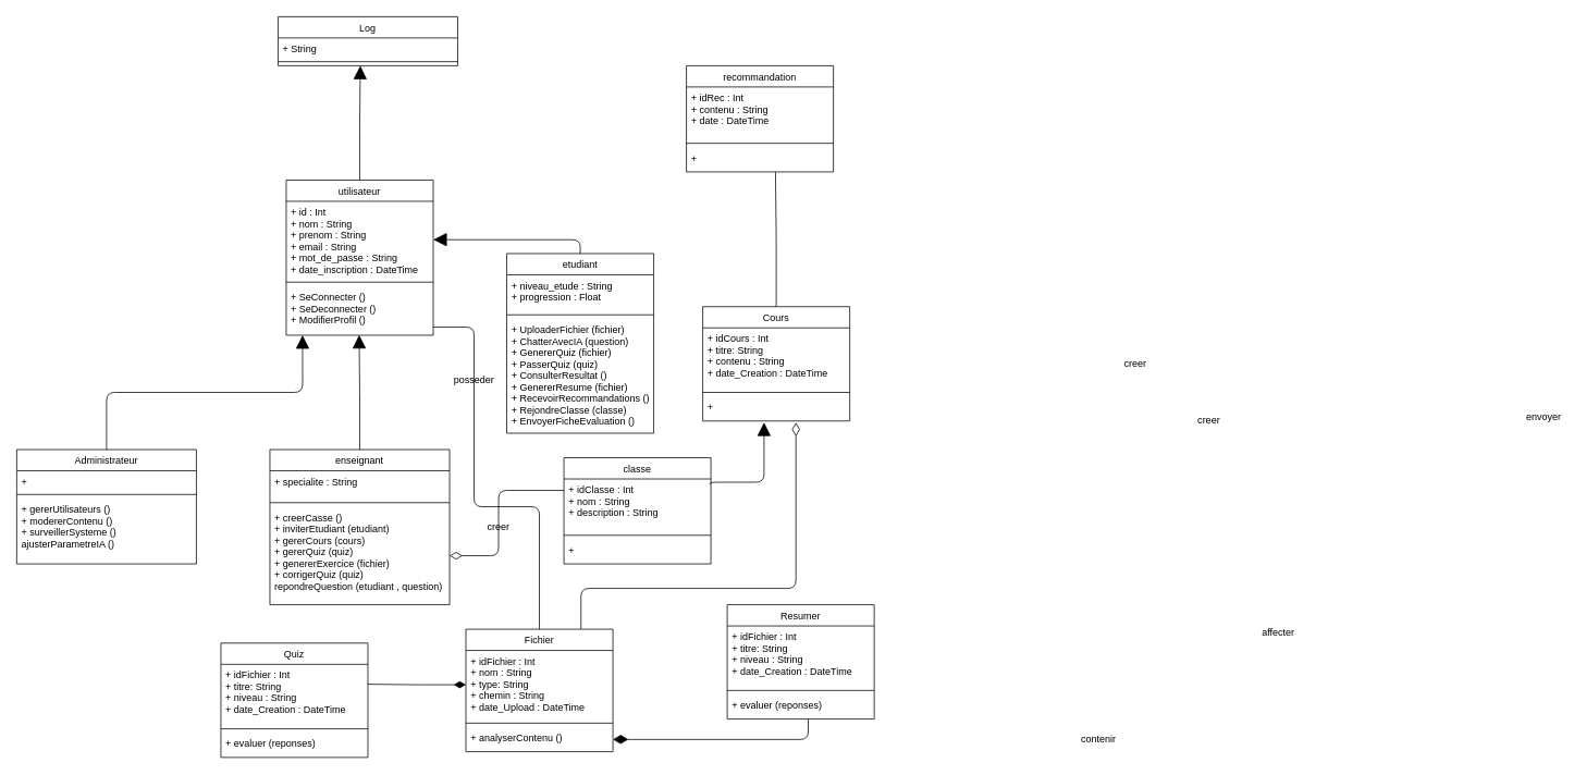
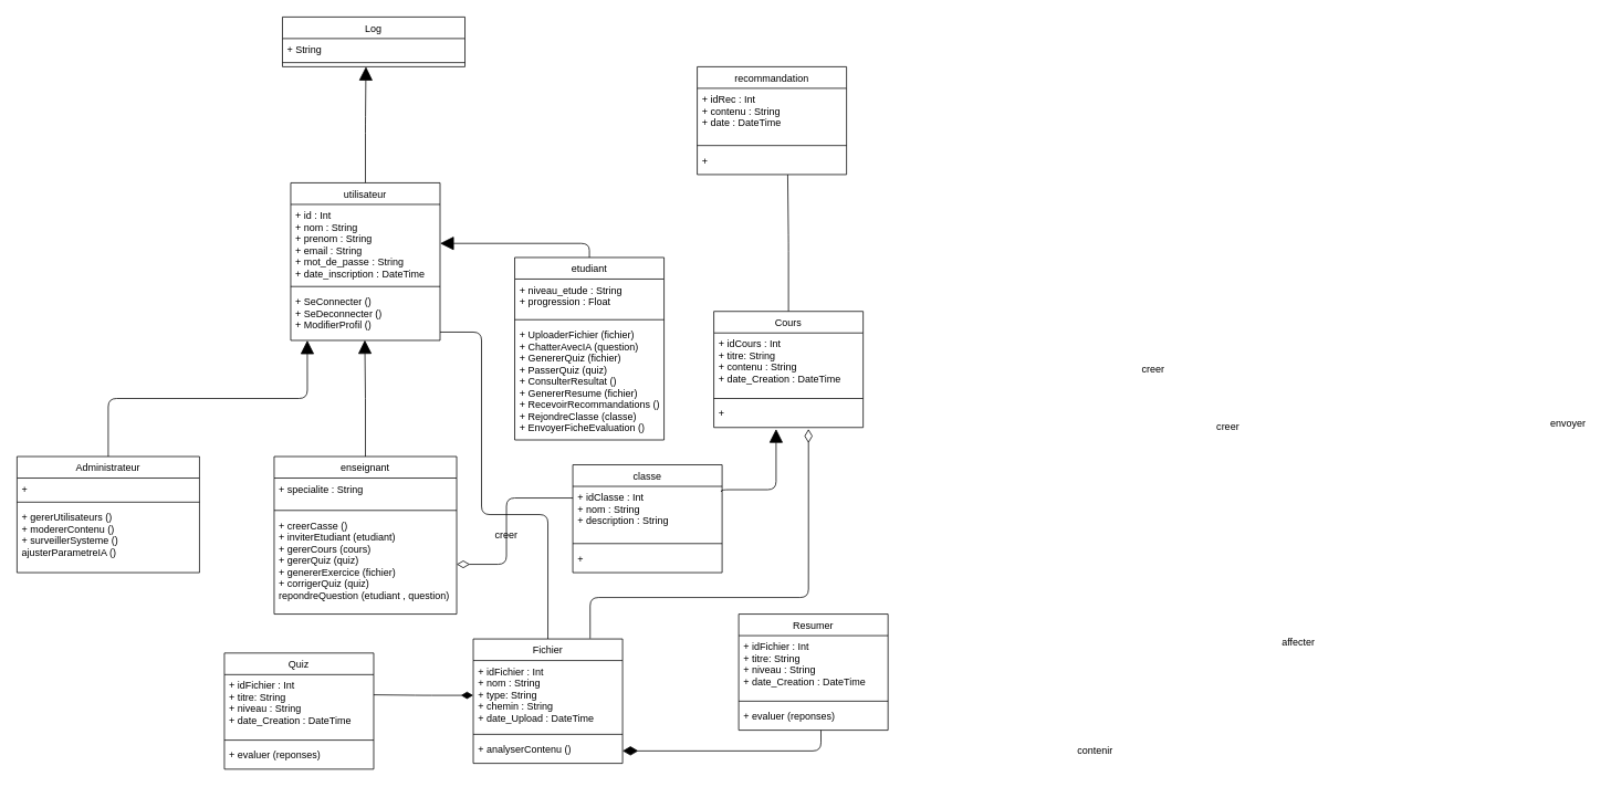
  <mxCell id="0" />
  <mxCell id="1" parent="0" />
  <mxCell id="2" style="edgeStyle=orthogonalEdgeStyle;html=1;exitX=1;exitY=0.833;exitDx=0;exitDy=0;endArrow=none;endFill=0;endSize=14;exitPerimeter=0;entryX=0.5;entryY=0;entryDx=0;entryDy=0;" edge="1" parent="1" source="7" target="23"><mxGeometry relative="1" as="geometry"><mxPoint x="760" y="670" as="targetPoint" /><Array as="points"><mxPoint x="580" y="400" /><mxPoint x="580" y="620" /><mxPoint x="660" y="620" /></Array></mxGeometry></mxCell>
  <mxCell id="3" style="edgeStyle=elbowEdgeStyle;elbow=vertical;html=1;exitX=0.5;exitY=0;exitDx=0;exitDy=0;endArrow=block;endFill=1;endSize=14;" edge="1" parent="1" source="4"><mxGeometry relative="1" as="geometry"><mxPoint x="440.667" y="80" as="targetPoint" /></mxGeometry></mxCell>
  <mxCell id="4" value="utilisateur" style="swimlane;fontStyle=0;align=center;verticalAlign=top;childLayout=stackLayout;horizontal=1;startSize=26;horizontalStack=0;resizeParent=1;resizeParentMax=0;resizeLast=0;collapsible=1;marginBottom=0;" vertex="1" parent="1"><mxGeometry x="350" y="220" width="180" height="190" as="geometry"><mxRectangle x="30" y="40" width="100" height="30" as="alternateBounds" /></mxGeometry></mxCell>
  <mxCell id="5" value="+ id : Int&#10;+ nom : String&#10;+ prenom : String&#10;+ email : String&#10;+ mot_de_passe : String&#10;+ date_inscription : DateTime" style="text;strokeColor=none;fillColor=none;align=left;verticalAlign=top;spacingLeft=4;spacingRight=4;overflow=hidden;rotatable=0;points=[[0,0.5],[1,0.5]];portConstraint=eastwest;" vertex="1" parent="4"><mxGeometry y="26" width="180" height="94" as="geometry" /></mxCell>
  <mxCell id="6" value="" style="line;strokeWidth=1;fillColor=none;align=left;verticalAlign=middle;spacingTop=-1;spacingLeft=3;spacingRight=3;rotatable=0;labelPosition=right;points=[];portConstraint=eastwest;strokeColor=inherit;" vertex="1" parent="4"><mxGeometry y="120" width="180" height="10" as="geometry" /></mxCell>
  <mxCell id="7" value="+ SeConnecter ()&#10;+ SeDeconnecter ()&#10;+ ModifierProfil ()" style="text;strokeColor=none;fillColor=none;align=left;verticalAlign=top;spacingLeft=4;spacingRight=4;overflow=hidden;rotatable=0;points=[[0,0.5],[1,0.5]];portConstraint=eastwest;" vertex="1" parent="4"><mxGeometry y="130" width="180" height="60" as="geometry" /></mxCell>
  <mxCell id="8" style="edgeStyle=orthogonalEdgeStyle;html=1;exitX=0.5;exitY=0;exitDx=0;exitDy=0;endArrow=block;endFill=1;endSize=14;" edge="1" parent="1" source="9" target="5"><mxGeometry relative="1" as="geometry" /></mxCell>
  <mxCell id="9" value="etudiant" style="swimlane;fontStyle=0;align=center;verticalAlign=top;childLayout=stackLayout;horizontal=1;startSize=26;horizontalStack=0;resizeParent=1;resizeParentMax=0;resizeLast=0;collapsible=1;marginBottom=0;" vertex="1" parent="1"><mxGeometry x="620" y="310" width="180" height="220" as="geometry"><mxRectangle x="30" y="40" width="100" height="30" as="alternateBounds" /></mxGeometry></mxCell>
  <mxCell id="10" value="+ niveau_etude : String&#10;+ progression : Float" style="text;strokeColor=none;fillColor=none;align=left;verticalAlign=top;spacingLeft=4;spacingRight=4;overflow=hidden;rotatable=0;points=[[0,0.5],[1,0.5]];portConstraint=eastwest;" vertex="1" parent="9"><mxGeometry y="26" width="180" height="44" as="geometry" /></mxCell>
  <mxCell id="11" value="" style="line;strokeWidth=1;fillColor=none;align=left;verticalAlign=middle;spacingTop=-1;spacingLeft=3;spacingRight=3;rotatable=0;labelPosition=right;points=[];portConstraint=eastwest;strokeColor=inherit;" vertex="1" parent="9"><mxGeometry y="70" width="180" height="10" as="geometry" /></mxCell>
  <mxCell id="12" value="+ UploaderFichier (fichier)&#10;+ ChatterAvecIA (question)&#10;+ GenererQuiz (fichier)&#10;+ PasserQuiz (quiz)&#10;+ ConsulterResultat ()&#10;+ GenererResume (fichier)&#10;+ RecevoirRecommandations ()&#10;+ RejondreClasse (classe)&#10;+ EnvoyerFicheEvaluation ()" style="text;strokeColor=none;fillColor=none;align=left;verticalAlign=top;spacingLeft=4;spacingRight=4;overflow=hidden;rotatable=0;points=[[0,0.5],[1,0.5]];portConstraint=eastwest;" vertex="1" parent="9"><mxGeometry y="80" width="180" height="140" as="geometry" /></mxCell>
  <mxCell id="13" style="edgeStyle=orthogonalEdgeStyle;html=1;exitX=0.5;exitY=0;exitDx=0;exitDy=0;entryX=0.496;entryY=0.994;entryDx=0;entryDy=0;entryPerimeter=0;endArrow=block;endFill=1;endSize=14;" edge="1" parent="1" source="14" target="7"><mxGeometry relative="1" as="geometry" /></mxCell>
  <mxCell id="14" value="enseignant" style="swimlane;fontStyle=0;align=center;verticalAlign=top;childLayout=stackLayout;horizontal=1;startSize=26;horizontalStack=0;resizeParent=1;resizeParentMax=0;resizeLast=0;collapsible=1;marginBottom=0;" vertex="1" parent="1"><mxGeometry x="330" y="550" width="220" height="190" as="geometry"><mxRectangle x="30" y="40" width="100" height="30" as="alternateBounds" /></mxGeometry></mxCell>
  <mxCell id="15" value="+ specialite : String" style="text;strokeColor=none;fillColor=none;align=left;verticalAlign=top;spacingLeft=4;spacingRight=4;overflow=hidden;rotatable=0;points=[[0,0.5],[1,0.5]];portConstraint=eastwest;" vertex="1" parent="14"><mxGeometry y="26" width="220" height="34" as="geometry" /></mxCell>
  <mxCell id="16" value="" style="line;strokeWidth=1;fillColor=none;align=left;verticalAlign=middle;spacingTop=-1;spacingLeft=3;spacingRight=3;rotatable=0;labelPosition=right;points=[];portConstraint=eastwest;strokeColor=inherit;" vertex="1" parent="14"><mxGeometry y="60" width="220" height="10" as="geometry" /></mxCell>
  <mxCell id="17" value="+ creerCasse ()&#10;+ inviterEtudiant (etudiant)&#10;+ gererCours (cours)&#10;+ gererQuiz (quiz)&#10;+ genererExercice (fichier)&#10;+ corrigerQuiz (quiz)&#10;repondreQuestion (etudiant , question)" style="text;strokeColor=none;fillColor=none;align=left;verticalAlign=top;spacingLeft=4;spacingRight=4;overflow=hidden;rotatable=0;points=[[0,0.5],[1,0.5]];portConstraint=eastwest;" vertex="1" parent="14"><mxGeometry y="70" width="220" height="120" as="geometry" /></mxCell>
  <mxCell id="18" style="edgeStyle=orthogonalEdgeStyle;html=1;exitX=0.5;exitY=0;exitDx=0;exitDy=0;entryX=0.111;entryY=1;entryDx=0;entryDy=0;entryPerimeter=0;endArrow=block;endFill=1;endSize=14;" edge="1" parent="1" source="19" target="7"><mxGeometry relative="1" as="geometry" /></mxCell>
  <mxCell id="19" value="Administrateur" style="swimlane;fontStyle=0;align=center;verticalAlign=top;childLayout=stackLayout;horizontal=1;startSize=26;horizontalStack=0;resizeParent=1;resizeParentMax=0;resizeLast=0;collapsible=1;marginBottom=0;" vertex="1" parent="1"><mxGeometry x="20" y="550" width="220" height="140" as="geometry"><mxRectangle x="30" y="40" width="100" height="30" as="alternateBounds" /></mxGeometry></mxCell>
  <mxCell id="20" value="+ " style="text;strokeColor=none;fillColor=none;align=left;verticalAlign=top;spacingLeft=4;spacingRight=4;overflow=hidden;rotatable=0;points=[[0,0.5],[1,0.5]];portConstraint=eastwest;" vertex="1" parent="19"><mxGeometry y="26" width="220" height="24" as="geometry" /></mxCell>
  <mxCell id="21" value="" style="line;strokeWidth=1;fillColor=none;align=left;verticalAlign=middle;spacingTop=-1;spacingLeft=3;spacingRight=3;rotatable=0;labelPosition=right;points=[];portConstraint=eastwest;strokeColor=inherit;" vertex="1" parent="19"><mxGeometry y="50" width="220" height="10" as="geometry" /></mxCell>
  <mxCell id="22" value="+ gererUtilisateurs ()&#10;+ modererContenu ()&#10;+ surveillerSysteme ()&#10;ajusterParametreIA ()" style="text;strokeColor=none;fillColor=none;align=left;verticalAlign=top;spacingLeft=4;spacingRight=4;overflow=hidden;rotatable=0;points=[[0,0.5],[1,0.5]];portConstraint=eastwest;" vertex="1" parent="19"><mxGeometry y="60" width="220" height="80" as="geometry" /></mxCell>
  <mxCell id="23" value="Fichier" style="swimlane;fontStyle=0;align=center;verticalAlign=top;childLayout=stackLayout;horizontal=1;startSize=26;horizontalStack=0;resizeParent=1;resizeParentMax=0;resizeLast=0;collapsible=1;marginBottom=0;" vertex="1" parent="1"><mxGeometry x="570" y="770" width="180" height="150" as="geometry"><mxRectangle x="30" y="40" width="100" height="30" as="alternateBounds" /></mxGeometry></mxCell>
  <mxCell id="24" value="+ idFichier : Int&#10;+ nom : String&#10;+ type: String&#10;+ chemin : String&#10;+ date_Upload : DateTime" style="text;strokeColor=none;fillColor=none;align=left;verticalAlign=top;spacingLeft=4;spacingRight=4;overflow=hidden;rotatable=0;points=[[0,0.5],[1,0.5]];portConstraint=eastwest;" vertex="1" parent="23"><mxGeometry y="26" width="180" height="84" as="geometry" /></mxCell>
  <mxCell id="25" value="" style="line;strokeWidth=1;fillColor=none;align=left;verticalAlign=middle;spacingTop=-1;spacingLeft=3;spacingRight=3;rotatable=0;labelPosition=right;points=[];portConstraint=eastwest;strokeColor=inherit;" vertex="1" parent="23"><mxGeometry y="110" width="180" height="10" as="geometry" /></mxCell>
  <mxCell id="26" value="+ analyserContenu ()" style="text;strokeColor=none;fillColor=none;align=left;verticalAlign=top;spacingLeft=4;spacingRight=4;overflow=hidden;rotatable=0;points=[[0,0.5],[1,0.5]];portConstraint=eastwest;" vertex="1" parent="23"><mxGeometry y="120" width="180" height="30" as="geometry" /></mxCell>
  <mxCell id="27" value="Quiz" style="swimlane;fontStyle=0;align=center;verticalAlign=top;childLayout=stackLayout;horizontal=1;startSize=26;horizontalStack=0;resizeParent=1;resizeParentMax=0;resizeLast=0;collapsible=1;marginBottom=0;" vertex="1" parent="1"><mxGeometry x="270" y="787" width="180" height="140" as="geometry"><mxRectangle x="30" y="40" width="100" height="30" as="alternateBounds" /></mxGeometry></mxCell>
  <mxCell id="28" value="+ idFichier : Int&#10;+ titre: String&#10;+ niveau : String&#10;+ date_Creation : DateTime" style="text;strokeColor=none;fillColor=none;align=left;verticalAlign=top;spacingLeft=4;spacingRight=4;overflow=hidden;rotatable=0;points=[[0,0.5],[1,0.5]];portConstraint=eastwest;" vertex="1" parent="27"><mxGeometry y="26" width="180" height="74" as="geometry" /></mxCell>
  <mxCell id="29" value="" style="line;strokeWidth=1;fillColor=none;align=left;verticalAlign=middle;spacingTop=-1;spacingLeft=3;spacingRight=3;rotatable=0;labelPosition=right;points=[];portConstraint=eastwest;strokeColor=inherit;" vertex="1" parent="27"><mxGeometry y="100" width="180" height="10" as="geometry" /></mxCell>
  <mxCell id="30" value="+ evaluer (reponses)" style="text;strokeColor=none;fillColor=none;align=left;verticalAlign=top;spacingLeft=4;spacingRight=4;overflow=hidden;rotatable=0;points=[[0,0.5],[1,0.5]];portConstraint=eastwest;" vertex="1" parent="27"><mxGeometry y="110" width="180" height="30" as="geometry" /></mxCell>
  <mxCell id="31" style="edgeStyle=orthogonalEdgeStyle;html=1;exitX=0.5;exitY=0;exitDx=0;exitDy=0;entryX=0.606;entryY=1.006;entryDx=0;entryDy=0;entryPerimeter=0;startArrow=none;startFill=0;endArrow=none;endFill=0;startSize=12;endSize=14;sourcePerimeterSpacing=-5;targetPerimeterSpacing=9;elbow=vertical;" edge="1" parent="1" source="32" target="43"><mxGeometry relative="1" as="geometry" /></mxCell>
  <mxCell id="32" value="Cours" style="swimlane;fontStyle=0;align=center;verticalAlign=top;childLayout=stackLayout;horizontal=1;startSize=26;horizontalStack=0;resizeParent=1;resizeParentMax=0;resizeLast=0;collapsible=1;marginBottom=0;" vertex="1" parent="1"><mxGeometry x="860" y="375" width="180" height="140" as="geometry"><mxRectangle x="30" y="40" width="100" height="30" as="alternateBounds" /></mxGeometry></mxCell>
  <mxCell id="33" value="+ idCours : Int&#10;+ titre: String&#10;+ contenu : String&#10;+ date_Creation : DateTime" style="text;strokeColor=none;fillColor=none;align=left;verticalAlign=top;spacingLeft=4;spacingRight=4;overflow=hidden;rotatable=0;points=[[0,0.5],[1,0.5]];portConstraint=eastwest;" vertex="1" parent="32"><mxGeometry y="26" width="180" height="74" as="geometry" /></mxCell>
  <mxCell id="34" value="" style="line;strokeWidth=1;fillColor=none;align=left;verticalAlign=middle;spacingTop=-1;spacingLeft=3;spacingRight=3;rotatable=0;labelPosition=right;points=[];portConstraint=eastwest;strokeColor=inherit;" vertex="1" parent="32"><mxGeometry y="100" width="180" height="10" as="geometry" /></mxCell>
  <mxCell id="35" value="+" style="text;strokeColor=none;fillColor=none;align=left;verticalAlign=top;spacingLeft=4;spacingRight=4;overflow=hidden;rotatable=0;points=[[0,0.5],[1,0.5]];portConstraint=eastwest;" vertex="1" parent="32"><mxGeometry y="110" width="180" height="30" as="geometry" /></mxCell>
  <mxCell id="36" value="classe" style="swimlane;fontStyle=0;align=center;verticalAlign=top;childLayout=stackLayout;horizontal=1;startSize=26;horizontalStack=0;resizeParent=1;resizeParentMax=0;resizeLast=0;collapsible=1;marginBottom=0;" vertex="1" parent="1"><mxGeometry x="690" y="560" width="180" height="130" as="geometry"><mxRectangle x="30" y="40" width="100" height="30" as="alternateBounds" /></mxGeometry></mxCell>
  <mxCell id="37" value="+ idClasse : Int&#10;+ nom : String&#10;+ description : String" style="text;strokeColor=none;fillColor=none;align=left;verticalAlign=top;spacingLeft=4;spacingRight=4;overflow=hidden;rotatable=0;points=[[0,0.5],[1,0.5]];portConstraint=eastwest;" vertex="1" parent="36"><mxGeometry y="26" width="180" height="64" as="geometry" /></mxCell>
  <mxCell id="38" value="" style="line;strokeWidth=1;fillColor=none;align=left;verticalAlign=middle;spacingTop=-1;spacingLeft=3;spacingRight=3;rotatable=0;labelPosition=right;points=[];portConstraint=eastwest;strokeColor=inherit;" vertex="1" parent="36"><mxGeometry y="90" width="180" height="10" as="geometry" /></mxCell>
  <mxCell id="39" value="+" style="text;strokeColor=none;fillColor=none;align=left;verticalAlign=top;spacingLeft=4;spacingRight=4;overflow=hidden;rotatable=0;points=[[0,0.5],[1,0.5]];portConstraint=eastwest;" vertex="1" parent="36"><mxGeometry y="100" width="180" height="30" as="geometry" /></mxCell>
  <mxCell id="40" value="recommandation" style="swimlane;fontStyle=0;align=center;verticalAlign=top;childLayout=stackLayout;horizontal=1;startSize=26;horizontalStack=0;resizeParent=1;resizeParentMax=0;resizeLast=0;collapsible=1;marginBottom=0;" vertex="1" parent="1"><mxGeometry x="840" y="80" width="180" height="130" as="geometry"><mxRectangle x="30" y="40" width="100" height="30" as="alternateBounds" /></mxGeometry></mxCell>
  <mxCell id="41" value="+ idRec : Int&#10;+ contenu : String&#10;+ date : DateTime" style="text;strokeColor=none;fillColor=none;align=left;verticalAlign=top;spacingLeft=4;spacingRight=4;overflow=hidden;rotatable=0;points=[[0,0.5],[1,0.5]];portConstraint=eastwest;" vertex="1" parent="40"><mxGeometry y="26" width="180" height="64" as="geometry" /></mxCell>
  <mxCell id="42" value="" style="line;strokeWidth=1;fillColor=none;align=left;verticalAlign=middle;spacingTop=-1;spacingLeft=3;spacingRight=3;rotatable=0;labelPosition=right;points=[];portConstraint=eastwest;strokeColor=inherit;" vertex="1" parent="40"><mxGeometry y="90" width="180" height="10" as="geometry" /></mxCell>
  <mxCell id="43" value="+" style="text;strokeColor=none;fillColor=none;align=left;verticalAlign=top;spacingLeft=4;spacingRight=4;overflow=hidden;rotatable=0;points=[[0,0.5],[1,0.5]];portConstraint=eastwest;" vertex="1" parent="40"><mxGeometry y="100" width="180" height="30" as="geometry" /></mxCell>
  <mxCell id="44" value="creer" style="text;html=1;strokeColor=none;fillColor=none;align=center;verticalAlign=middle;whiteSpace=wrap;rounded=0;fontStyle=0" vertex="1" parent="1"><mxGeometry x="580" y="630" width="60" height="30" as="geometry" /></mxCell>
  <mxCell id="45" value="creer" style="text;html=1;strokeColor=none;fillColor=none;align=center;verticalAlign=middle;whiteSpace=wrap;rounded=0;fontStyle=0" vertex="1" parent="1"><mxGeometry x="1450" y="500" width="60" height="30" as="geometry" /></mxCell>
  <mxCell id="46" value="creer" style="text;html=1;strokeColor=none;fillColor=none;align=center;verticalAlign=middle;whiteSpace=wrap;rounded=0;fontStyle=0" vertex="1" parent="1"><mxGeometry x="1360" y="430" width="60" height="30" as="geometry" /></mxCell>
  <mxCell id="47" value="affecter" style="text;html=1;strokeColor=none;fillColor=none;align=center;verticalAlign=middle;whiteSpace=wrap;rounded=0;fontStyle=0" vertex="1" parent="1"><mxGeometry x="1535" y="760" width="60" height="30" as="geometry" /></mxCell>
- <mxCell id="48" value="posseder" style="text;html=1;strokeColor=none;fillColor=none;align=center;verticalAlign=middle;whiteSpace=wrap;rounded=0;fontStyle=0" vertex="1" parent="1"><mxGeometry x="550" y="450" width="60" height="30" as="geometry" /></mxCell>
- <mxCell id="49" value="contenir" style="text;html=1;strokeColor=none;fillColor=none;align=center;verticalAlign=middle;whiteSpace=wrap;rounded=0;fontStyle=0" vertex="1" parent="1"><mxGeometry x="1315" y="890" width="60" height="30" as="geometry" /></mxCell>
+ <mxCell id="49" value="contenir" style="text;html=1;strokeColor=none;fillColor=none;align=center;verticalAlign=middle;whiteSpace=wrap;rounded=0;fontStyle=0" vertex="1" parent="1"><mxGeometry x="1290" y="890" width="60" height="30" as="geometry" /></mxCell>
  <mxCell id="50" value="envoyer" style="text;html=1;strokeColor=none;fillColor=none;align=center;verticalAlign=middle;whiteSpace=wrap;rounded=0;fontStyle=0" vertex="1" parent="1"><mxGeometry x="1860" y="495" width="60" height="30" as="geometry" /></mxCell>
  <mxCell id="51" style="html=1;exitX=0.995;exitY=0.104;exitDx=0;exitDy=0;entryX=0.417;entryY=1.061;entryDx=0;entryDy=0;endArrow=block;endFill=1;endSize=14;entryPerimeter=0;edgeStyle=elbowEdgeStyle;elbow=vertical;exitPerimeter=0;" edge="1" parent="1" source="37" target="35"><mxGeometry relative="1" as="geometry"><Array as="points"><mxPoint x="950" y="590" /><mxPoint x="960" y="623" /><mxPoint x="1050" y="610" /><mxPoint x="1115" y="818" /></Array></mxGeometry></mxCell>
  <mxCell id="52" style="edgeStyle=orthogonalEdgeStyle;html=1;endArrow=diamondThin;endFill=0;endSize=14;entryX=0.634;entryY=1.061;entryDx=0;entryDy=0;entryPerimeter=0;exitX=0.783;exitY=-0.004;exitDx=0;exitDy=0;exitPerimeter=0;" edge="1" parent="1" source="23" target="35"><mxGeometry relative="1" as="geometry"><mxPoint x="870" y="730" as="targetPoint" /><mxPoint x="710" y="760" as="sourcePoint" /><Array as="points"><mxPoint x="711" y="720" /><mxPoint x="974" y="720" /></Array></mxGeometry></mxCell>
  <mxCell id="53" style="edgeStyle=orthogonalEdgeStyle;html=1;exitX=0;exitY=0.5;exitDx=0;exitDy=0;endArrow=none;endFill=0;endSize=14;entryX=1;entryY=0.329;entryDx=0;entryDy=0;entryPerimeter=0;startSize=12;startArrow=diamondThin;startFill=1;" edge="1" parent="1" source="24" target="28"><mxGeometry relative="1" as="geometry"><mxPoint x="490" y="837.947" as="targetPoint" /></mxGeometry></mxCell>
  <mxCell id="54" value="Resumer" style="swimlane;fontStyle=0;align=center;verticalAlign=top;childLayout=stackLayout;horizontal=1;startSize=26;horizontalStack=0;resizeParent=1;resizeParentMax=0;resizeLast=0;collapsible=1;marginBottom=0;" vertex="1" parent="1"><mxGeometry x="890" y="740" width="180" height="140" as="geometry"><mxRectangle x="30" y="40" width="100" height="30" as="alternateBounds" /></mxGeometry></mxCell>
  <mxCell id="55" value="+ idFichier : Int&#10;+ titre: String&#10;+ niveau : String&#10;+ date_Creation : DateTime" style="text;strokeColor=none;fillColor=none;align=left;verticalAlign=top;spacingLeft=4;spacingRight=4;overflow=hidden;rotatable=0;points=[[0,0.5],[1,0.5]];portConstraint=eastwest;" vertex="1" parent="54"><mxGeometry y="26" width="180" height="74" as="geometry" /></mxCell>
  <mxCell id="56" value="" style="line;strokeWidth=1;fillColor=none;align=left;verticalAlign=middle;spacingTop=-1;spacingLeft=3;spacingRight=3;rotatable=0;labelPosition=right;points=[];portConstraint=eastwest;strokeColor=inherit;" vertex="1" parent="54"><mxGeometry y="100" width="180" height="10" as="geometry" /></mxCell>
  <mxCell id="57" value="+ evaluer (reponses)" style="text;strokeColor=none;fillColor=none;align=left;verticalAlign=top;spacingLeft=4;spacingRight=4;overflow=hidden;rotatable=0;points=[[0,0.5],[1,0.5]];portConstraint=eastwest;" vertex="1" parent="54"><mxGeometry y="110" width="180" height="30" as="geometry" /></mxCell>
  <mxCell id="58" value="Log" style="swimlane;fontStyle=0;align=center;verticalAlign=top;childLayout=stackLayout;horizontal=1;startSize=26;horizontalStack=0;resizeParent=1;resizeParentMax=0;resizeLast=0;collapsible=1;marginBottom=0;" vertex="1" parent="1"><mxGeometry x="340" y="20" width="220" height="60" as="geometry"><mxRectangle x="30" y="40" width="100" height="30" as="alternateBounds" /></mxGeometry></mxCell>
  <mxCell id="59" value="+ String&#10;" style="text;strokeColor=none;fillColor=none;align=left;verticalAlign=top;spacingLeft=4;spacingRight=4;overflow=hidden;rotatable=0;points=[[0,0.5],[1,0.5]];portConstraint=eastwest;" vertex="1" parent="58"><mxGeometry y="26" width="220" height="24" as="geometry" /></mxCell>
  <mxCell id="60" value="" style="line;strokeWidth=1;fillColor=none;align=left;verticalAlign=middle;spacingTop=-1;spacingLeft=3;spacingRight=3;rotatable=0;labelPosition=right;points=[];portConstraint=eastwest;strokeColor=inherit;" vertex="1" parent="58"><mxGeometry y="50" width="220" height="10" as="geometry" /></mxCell>
  <mxCell id="61" style="edgeStyle=orthogonalEdgeStyle;elbow=vertical;html=1;exitX=1;exitY=0.5;exitDx=0;exitDy=0;endArrow=none;endFill=0;endSize=14;entryX=0.551;entryY=1.006;entryDx=0;entryDy=0;entryPerimeter=0;startArrow=diamondThin;startFill=1;targetPerimeterSpacing=9;sourcePerimeterSpacing=-5;startSize=16;" edge="1" parent="1" source="26" target="57"><mxGeometry relative="1" as="geometry"><mxPoint x="940" y="850" as="targetPoint" /></mxGeometry></mxCell>
  <mxCell id="62" style="edgeStyle=orthogonalEdgeStyle;html=1;exitX=1;exitY=0.5;exitDx=0;exitDy=0;startArrow=diamondThin;startFill=0;endArrow=none;endFill=0;startSize=13;endSize=14;sourcePerimeterSpacing=-5;targetPerimeterSpacing=9;elbow=vertical;" edge="1" parent="1" source="17"><mxGeometry relative="1" as="geometry"><mxPoint x="690" y="600" as="targetPoint" /><Array as="points"><mxPoint x="610" y="680" /><mxPoint x="610" y="600" /></Array></mxGeometry></mxCell>
